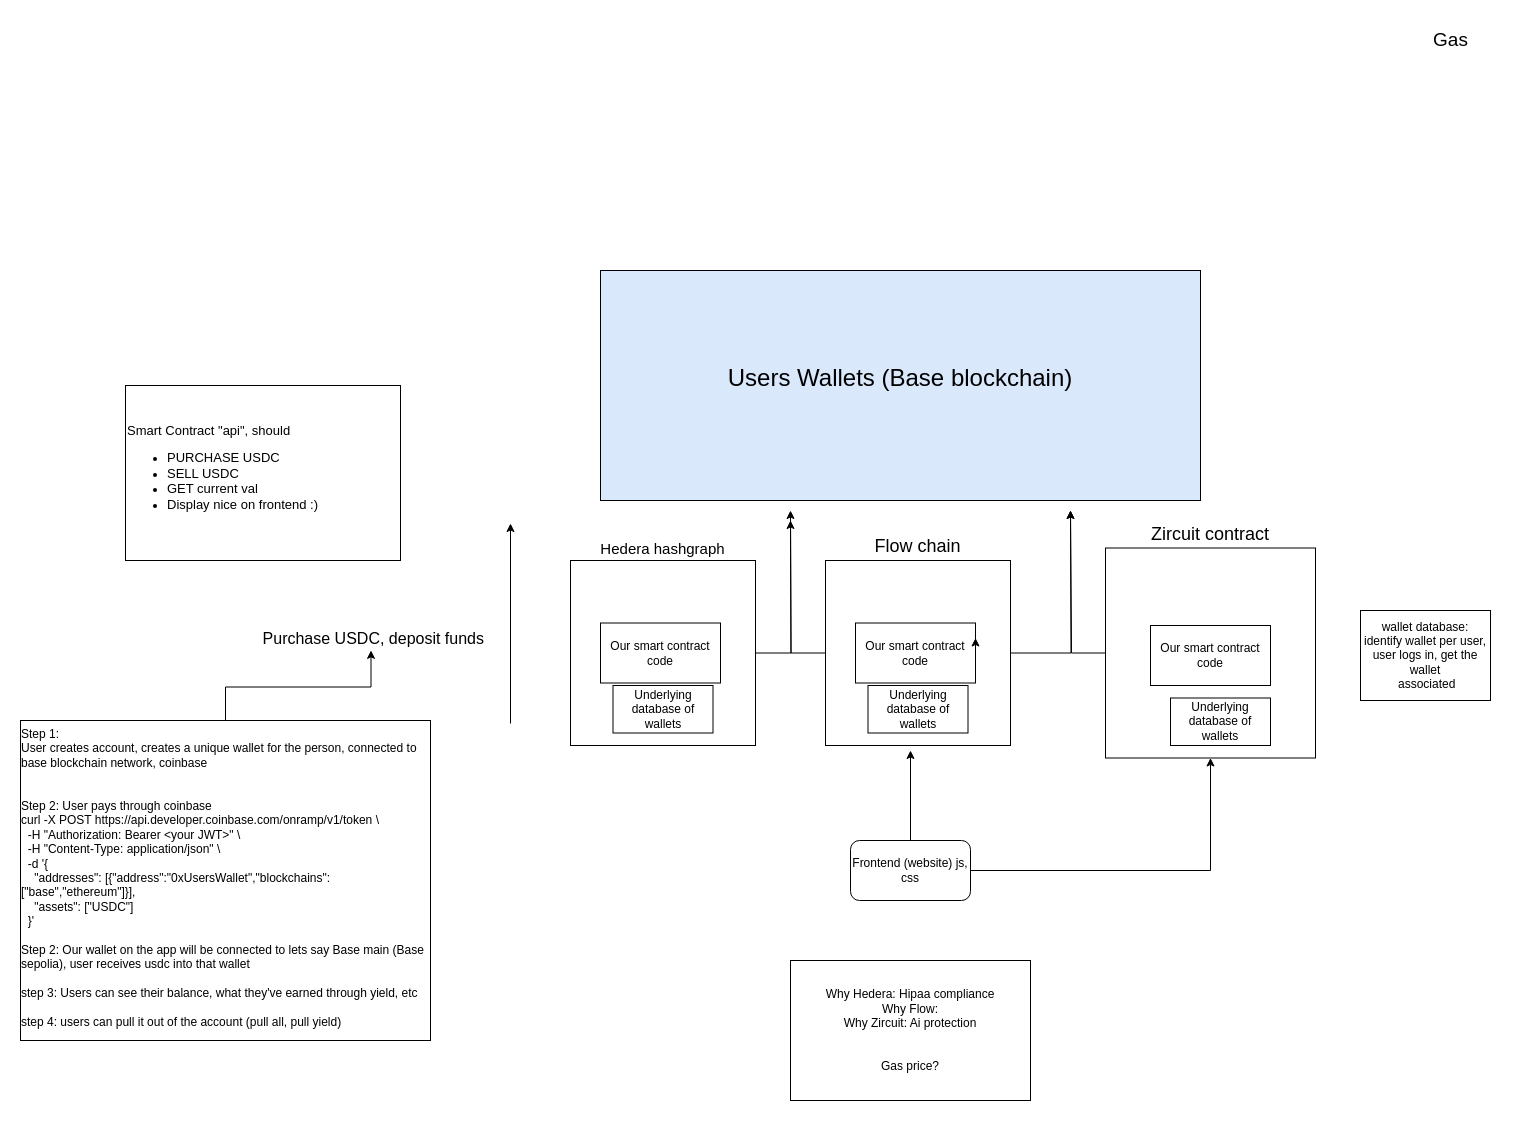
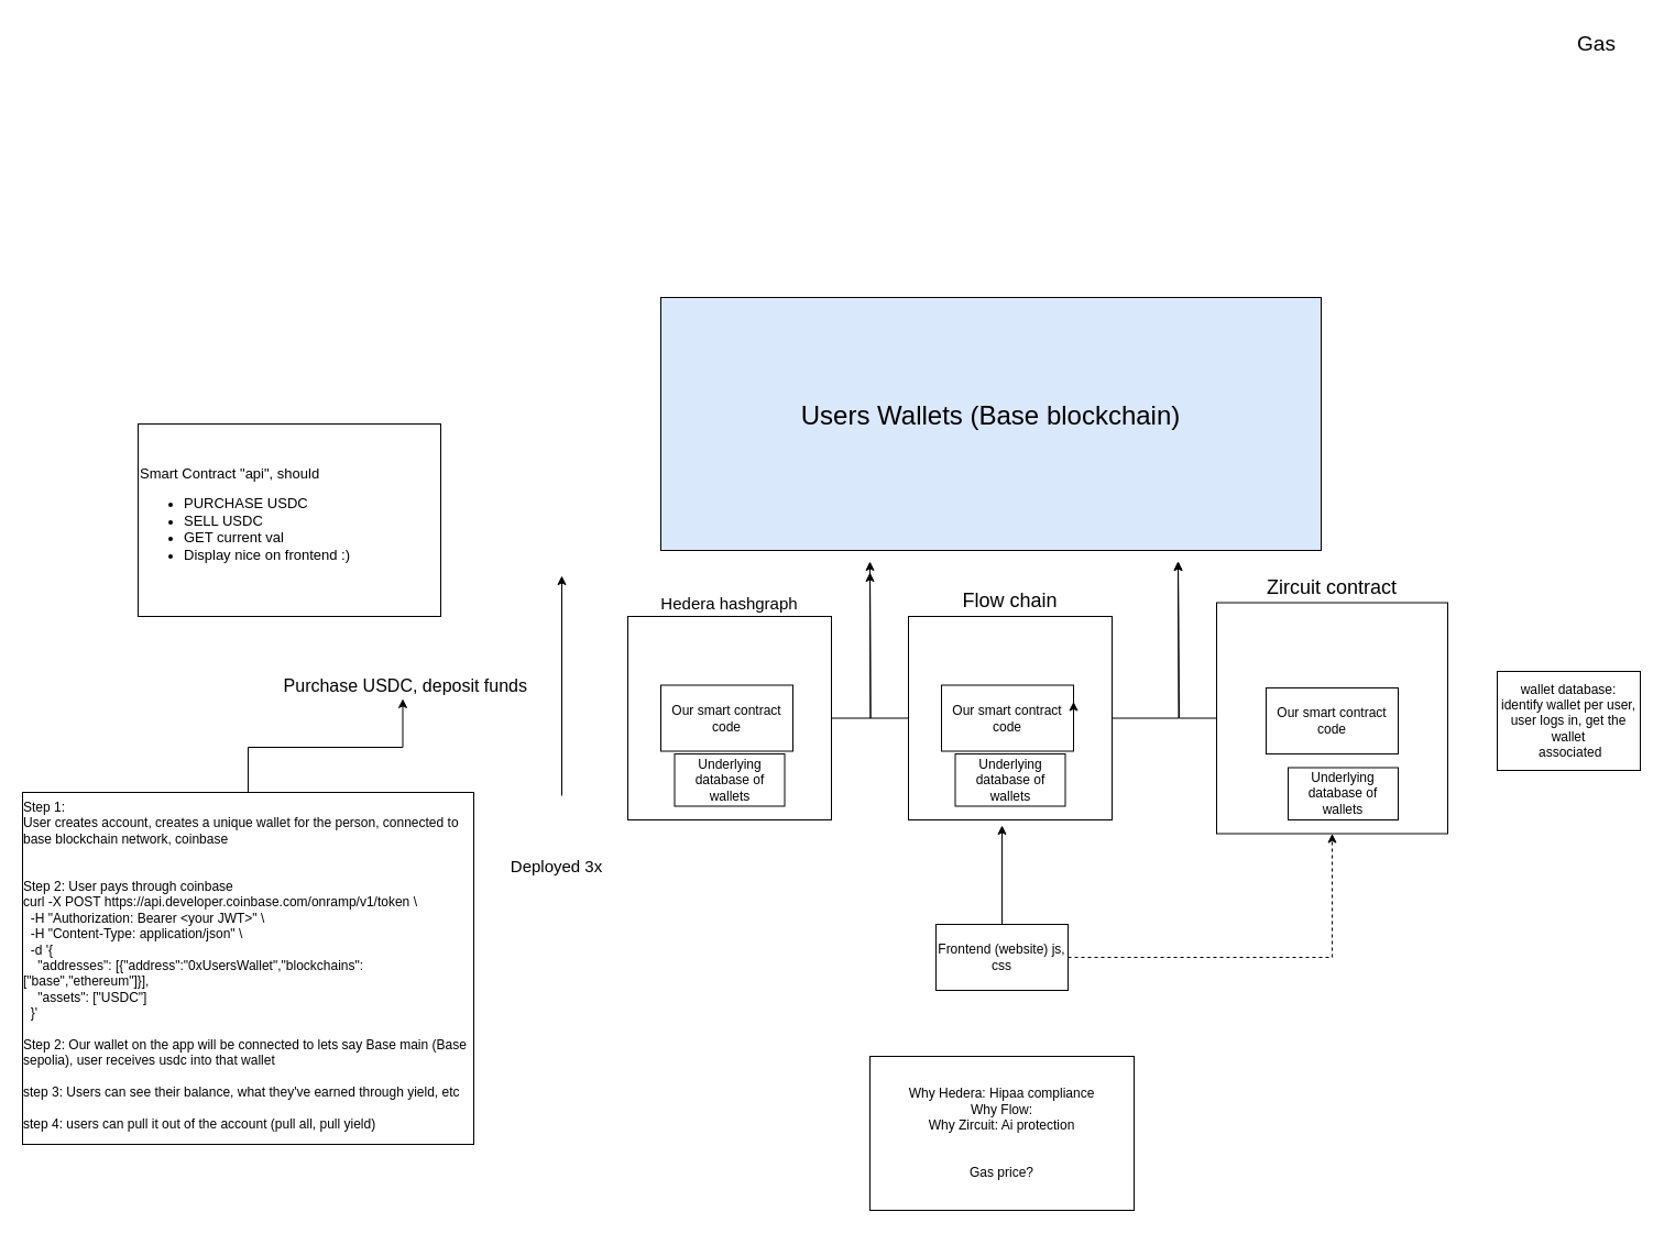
  <mxCell id="0" />
  <mxCell id="1" parent="0" />
  <mxCell id="2" style="edgeStyle=orthogonalEdgeStyle;rounded=0;orthogonalLoop=1;jettySize=auto;html=1;" edge="1" parent="1" source="4"><mxGeometry relative="1" as="geometry"><mxPoint x="1070" y="510" as="targetPoint" /></mxGeometry></mxCell>
  <mxCell id="3" style="edgeStyle=orthogonalEdgeStyle;rounded=0;orthogonalLoop=1;jettySize=auto;html=1;" edge="1" parent="1" source="4"><mxGeometry relative="1" as="geometry"><mxPoint x="790" y="510" as="targetPoint" /></mxGeometry></mxCell>
  <mxCell id="4" value="&lt;font style=&quot;font-size: 18px;&quot;&gt;Flow chain&lt;/font&gt;" style="whiteSpace=wrap;html=1;aspect=fixed;labelPosition=center;verticalLabelPosition=top;align=center;verticalAlign=bottom;" vertex="1" parent="1"><mxGeometry x="825" y="560" width="185" height="185" as="geometry" /></mxCell>
  <mxCell id="5" value="Our smart contract code" style="rounded=0;whiteSpace=wrap;html=1;" vertex="1" parent="1"><mxGeometry x="855" y="622.5" width="120" height="60" as="geometry" /></mxCell>
  <mxCell id="6" value="&lt;div&gt;&lt;font style=&quot;font-size: 19px;&quot;&gt;Gas&lt;/font&gt;&lt;/div&gt;" style="text;html=1;align=center;verticalAlign=middle;resizable=0;points=[];autosize=1;strokeColor=none;fillColor=none;" vertex="1" parent="1"><mxGeometry x="1400" y="20" width="100" height="40" as="geometry" /></mxCell>
- <mxCell id="7" style="edgeStyle=orthogonalEdgeStyle;rounded=0;orthogonalLoop=1;jettySize=auto;html=1;entryX=0.5;entryY=1;entryDx=0;entryDy=0;" edge="1" parent="1" source="9" target="11"><mxGeometry relative="1" as="geometry"><mxPoint x="1190" y="640" as="targetPoint" /><Array as="points"><mxPoint x="1210" y="870" /></Array></mxGeometry></mxCell>
+ <mxCell id="7" style="edgeStyle=orthogonalEdgeStyle;rounded=0;orthogonalLoop=1;jettySize=auto;html=1;entryX=0.5;entryY=1;entryDx=0;entryDy=0;dashed=1;" edge="1" parent="1" source="9" target="11"><mxGeometry relative="1" as="geometry"><mxPoint x="1190" y="640" as="targetPoint" /><Array as="points"><mxPoint x="1210" y="870" /></Array></mxGeometry></mxCell>
  <mxCell id="8" style="edgeStyle=orthogonalEdgeStyle;rounded=0;orthogonalLoop=1;jettySize=auto;html=1;" edge="1" parent="1" source="9"><mxGeometry relative="1" as="geometry"><mxPoint x="910" y="750" as="targetPoint" /></mxGeometry></mxCell>
- <mxCell id="9" value="Frontend (website) js, css" style="whiteSpace=wrap;html=1;rounded=1;" vertex="1" parent="1"><mxGeometry x="850" y="840" width="120" height="60" as="geometry" /></mxCell>
+ <mxCell id="9" value="Frontend (website) js, css" style="rounded=0;whiteSpace=wrap;html=1;" vertex="1" parent="1"><mxGeometry x="850" y="840" width="120" height="60" as="geometry" /></mxCell>
  <mxCell id="10" style="edgeStyle=orthogonalEdgeStyle;rounded=0;orthogonalLoop=1;jettySize=auto;html=1;" edge="1" parent="1" source="11"><mxGeometry relative="1" as="geometry"><mxPoint x="1070" y="510" as="targetPoint" /><Array as="points"><mxPoint x="1071" y="653" /><mxPoint x="1071" y="510" /></Array></mxGeometry></mxCell>
  <mxCell id="11" value="&lt;font style=&quot;font-size: 18px;&quot;&gt;Zircuit contract&lt;/font&gt;" style="whiteSpace=wrap;html=1;aspect=fixed;labelPosition=center;verticalLabelPosition=top;align=center;verticalAlign=bottom;" vertex="1" parent="1"><mxGeometry x="1105" y="547.5" width="210" height="210" as="geometry" /></mxCell>
  <mxCell id="12" value="Our smart contract code" style="rounded=0;whiteSpace=wrap;html=1;" vertex="1" parent="1"><mxGeometry x="1150" y="625" width="120" height="60" as="geometry" /></mxCell>
  <mxCell id="13" value="&lt;div align=&quot;left&quot;&gt;&lt;font style=&quot;font-size: 13px;&quot;&gt;Smart Contract &quot;api&quot;, should&lt;/font&gt;&lt;/div&gt;&lt;div align=&quot;left&quot;&gt;&lt;ul&gt;&lt;li&gt;&lt;font style=&quot;font-size: 13px;&quot;&gt;PURCHASE USDC&lt;/font&gt;&lt;/li&gt;&lt;li&gt;&lt;font style=&quot;font-size: 13px;&quot;&gt;SELL USDC&lt;/font&gt;&lt;/li&gt;&lt;li&gt;&lt;font style=&quot;font-size: 13px;&quot;&gt;GET current val&lt;/font&gt;&lt;/li&gt;&lt;li&gt;&lt;font style=&quot;font-size: 13px;&quot;&gt;Display nice on frontend :)&lt;/font&gt;&lt;/li&gt;&lt;/ul&gt;&lt;/div&gt;" style="rounded=0;whiteSpace=wrap;html=1;align=left;" vertex="1" parent="1"><mxGeometry x="125" y="385" width="275" height="175" as="geometry" /></mxCell>
  <mxCell id="14" style="edgeStyle=orthogonalEdgeStyle;rounded=0;orthogonalLoop=1;jettySize=auto;html=1;" edge="1" parent="1" source="15"><mxGeometry relative="1" as="geometry"><mxPoint x="790" y="520" as="targetPoint" /></mxGeometry></mxCell>
  <mxCell id="15" value="&lt;font style=&quot;font-size: 15px;&quot;&gt;Hedera hashgraph&lt;/font&gt;" style="whiteSpace=wrap;html=1;aspect=fixed;labelPosition=center;verticalLabelPosition=top;align=center;verticalAlign=bottom;" vertex="1" parent="1"><mxGeometry x="570" y="560" width="185" height="185" as="geometry" /></mxCell>
  <mxCell id="16" value="Our smart contract code" style="rounded=0;whiteSpace=wrap;html=1;" vertex="1" parent="1"><mxGeometry x="600" y="622.5" width="120" height="60" as="geometry" /></mxCell>
  <mxCell id="17" value="" style="endArrow=classic;html=1;rounded=0;" edge="1" parent="1"><mxGeometry width="50" height="50" relative="1" as="geometry"><mxPoint x="510" y="723" as="sourcePoint" /><mxPoint x="510" y="523" as="targetPoint" /></mxGeometry></mxCell>
- <mxCell id="18" value="&lt;font style=&quot;font-size: 16px;&quot;&gt;Purchase USDC, deposit funds&amp;nbsp;&lt;/font&gt;" style="text;html=1;align=center;verticalAlign=middle;resizable=0;points=[];autosize=1;strokeColor=none;fillColor=none;" vertex="1" parent="1"><mxGeometry x="250" y="623" width="250" height="30" as="geometry" /></mxCell>
+ <mxCell id="18" value="&lt;font style=&quot;font-size: 16px;&quot;&gt;Purchase USDC, deposit funds&amp;nbsp;&lt;/font&gt;" style="text;html=1;align=center;verticalAlign=middle;resizable=0;points=[];autosize=1;strokeColor=none;fillColor=none;" vertex="1" parent="1"><mxGeometry x="245" y="608" width="250" height="30" as="geometry" /></mxCell>
  <mxCell id="19" style="edgeStyle=orthogonalEdgeStyle;rounded=0;orthogonalLoop=1;jettySize=auto;html=1;exitX=1;exitY=0.5;exitDx=0;exitDy=0;entryX=1;entryY=0.25;entryDx=0;entryDy=0;" edge="1" parent="1" source="5" target="5"><mxGeometry relative="1" as="geometry" /></mxCell>
+ <mxCell id="20" value="&lt;div&gt;&lt;font style=&quot;font-size: 15px;&quot;&gt;Deployed 3x&lt;br&gt;&lt;/font&gt;&lt;/div&gt;&lt;div&gt;&lt;br&gt;&lt;/div&gt;" style="text;html=1;align=center;verticalAlign=middle;resizable=0;points=[];autosize=1;strokeColor=none;fillColor=none;" vertex="1" parent="1"><mxGeometry x="450" y="770" width="110" height="50" as="geometry" /></mxCell>
  <mxCell id="21" value="&lt;div align=&quot;left&quot;&gt;Step 1:&lt;/div&gt;&lt;div align=&quot;left&quot;&gt;User creates account, creates a unique wallet for the person, connected to base blockchain network, coinbase&lt;/div&gt;&lt;div align=&quot;left&quot;&gt;&lt;br&gt;&lt;/div&gt;&lt;div align=&quot;left&quot;&gt;&lt;br&gt;&lt;/div&gt;&lt;div align=&quot;left&quot;&gt;Step 2: User pays through coinbase&lt;/div&gt;&lt;div align=&quot;left&quot;&gt;curl -X POST https://api.developer.coinbase.com/onramp/v1/token \&lt;br&gt;&amp;nbsp; -H &quot;Authorization: Bearer &amp;lt;your JWT&amp;gt;&quot; \&lt;br&gt;&amp;nbsp; -H &quot;Content-Type: application/json&quot; \&lt;br&gt;&amp;nbsp; -d '{&lt;br&gt;&amp;nbsp; &amp;nbsp; &quot;addresses&quot;: [{&quot;address&quot;:&quot;0xUsersWallet&quot;,&quot;blockchains&quot;:[&quot;base&quot;,&quot;ethereum&quot;]}],&lt;br&gt;&amp;nbsp; &amp;nbsp; &quot;assets&quot;: [&quot;USDC&quot;]&lt;br&gt;&amp;nbsp; }'&lt;/div&gt;&lt;div align=&quot;left&quot;&gt;&lt;br&gt;&lt;/div&gt;&lt;div align=&quot;left&quot;&gt;Step 2: Our wallet on the app will be connected to lets say Base main (Base sepolia), user receives usdc into that wallet&lt;/div&gt;&lt;div align=&quot;left&quot;&gt;&lt;br&gt;&lt;/div&gt;&lt;div align=&quot;left&quot;&gt;step 3: Users can see their balance, what they've earned through yield, etc&lt;/div&gt;&lt;div align=&quot;left&quot;&gt;&lt;br&gt;&lt;/div&gt;&lt;div align=&quot;left&quot;&gt;step 4: users can pull it out of the account (pull all, pull yield)&lt;/div&gt;&lt;div align=&quot;left&quot;&gt;&lt;br&gt;&lt;/div&gt;" style="rounded=0;whiteSpace=wrap;html=1;align=center;labelPosition=center;verticalLabelPosition=middle;verticalAlign=top;" vertex="1" parent="1"><mxGeometry x="20" y="720" width="410" height="320" as="geometry" /></mxCell>
  <mxCell id="22" style="edgeStyle=orthogonalEdgeStyle;rounded=0;orthogonalLoop=1;jettySize=auto;html=1;entryX=0.482;entryY=0.895;entryDx=0;entryDy=0;entryPerimeter=0;" edge="1" parent="1" source="21" target="18"><mxGeometry relative="1" as="geometry" /></mxCell>
  <mxCell id="23" value="&lt;div&gt;Why Hedera: Hipaa compliance&lt;/div&gt;&lt;div&gt;Why Flow:&lt;/div&gt;&lt;div&gt;Why Zircuit: Ai protection&lt;/div&gt;&lt;div&gt;&lt;br&gt;&lt;/div&gt;&lt;div&gt;&lt;br&gt;&lt;/div&gt;&lt;div&gt;Gas price?&lt;/div&gt;" style="rounded=0;whiteSpace=wrap;html=1;" vertex="1" parent="1"><mxGeometry x="790" y="960" width="240" height="140" as="geometry" /></mxCell>
  <mxCell id="24" value="&lt;div&gt;&lt;font style=&quot;font-size: 24px;&quot;&gt;Users Wallets (Base blockchain)&lt;/font&gt;&lt;/div&gt;&lt;div&gt;&lt;br&gt;&lt;/div&gt;" style="rounded=0;whiteSpace=wrap;html=1;fillColor=#dae8fc;" vertex="1" parent="1"><mxGeometry x="600" y="270" width="600" height="230" as="geometry" /></mxCell>
  <mxCell id="25" value="Underlying database of wallets" style="rounded=0;whiteSpace=wrap;html=1;" vertex="1" parent="1"><mxGeometry x="1170" y="697.5" width="100" height="47.5" as="geometry" /></mxCell>
  <mxCell id="26" value="Underlying database of wallets" style="rounded=0;whiteSpace=wrap;html=1;" vertex="1" parent="1"><mxGeometry x="867.5" y="685" width="100" height="47.5" as="geometry" /></mxCell>
  <mxCell id="27" value="Underlying database of wallets" style="rounded=0;whiteSpace=wrap;html=1;" vertex="1" parent="1"><mxGeometry x="612.5" y="685" width="100" height="47.5" as="geometry" /></mxCell>
  <mxCell id="28" value="&lt;div&gt;wallet database:&lt;/div&gt;&lt;div&gt;identify wallet per user, user logs in, get the wallet&lt;/div&gt;&amp;nbsp;associated" style="rounded=0;whiteSpace=wrap;html=1;" vertex="1" parent="1"><mxGeometry x="1360" y="610" width="130" height="90" as="geometry" /></mxCell>
